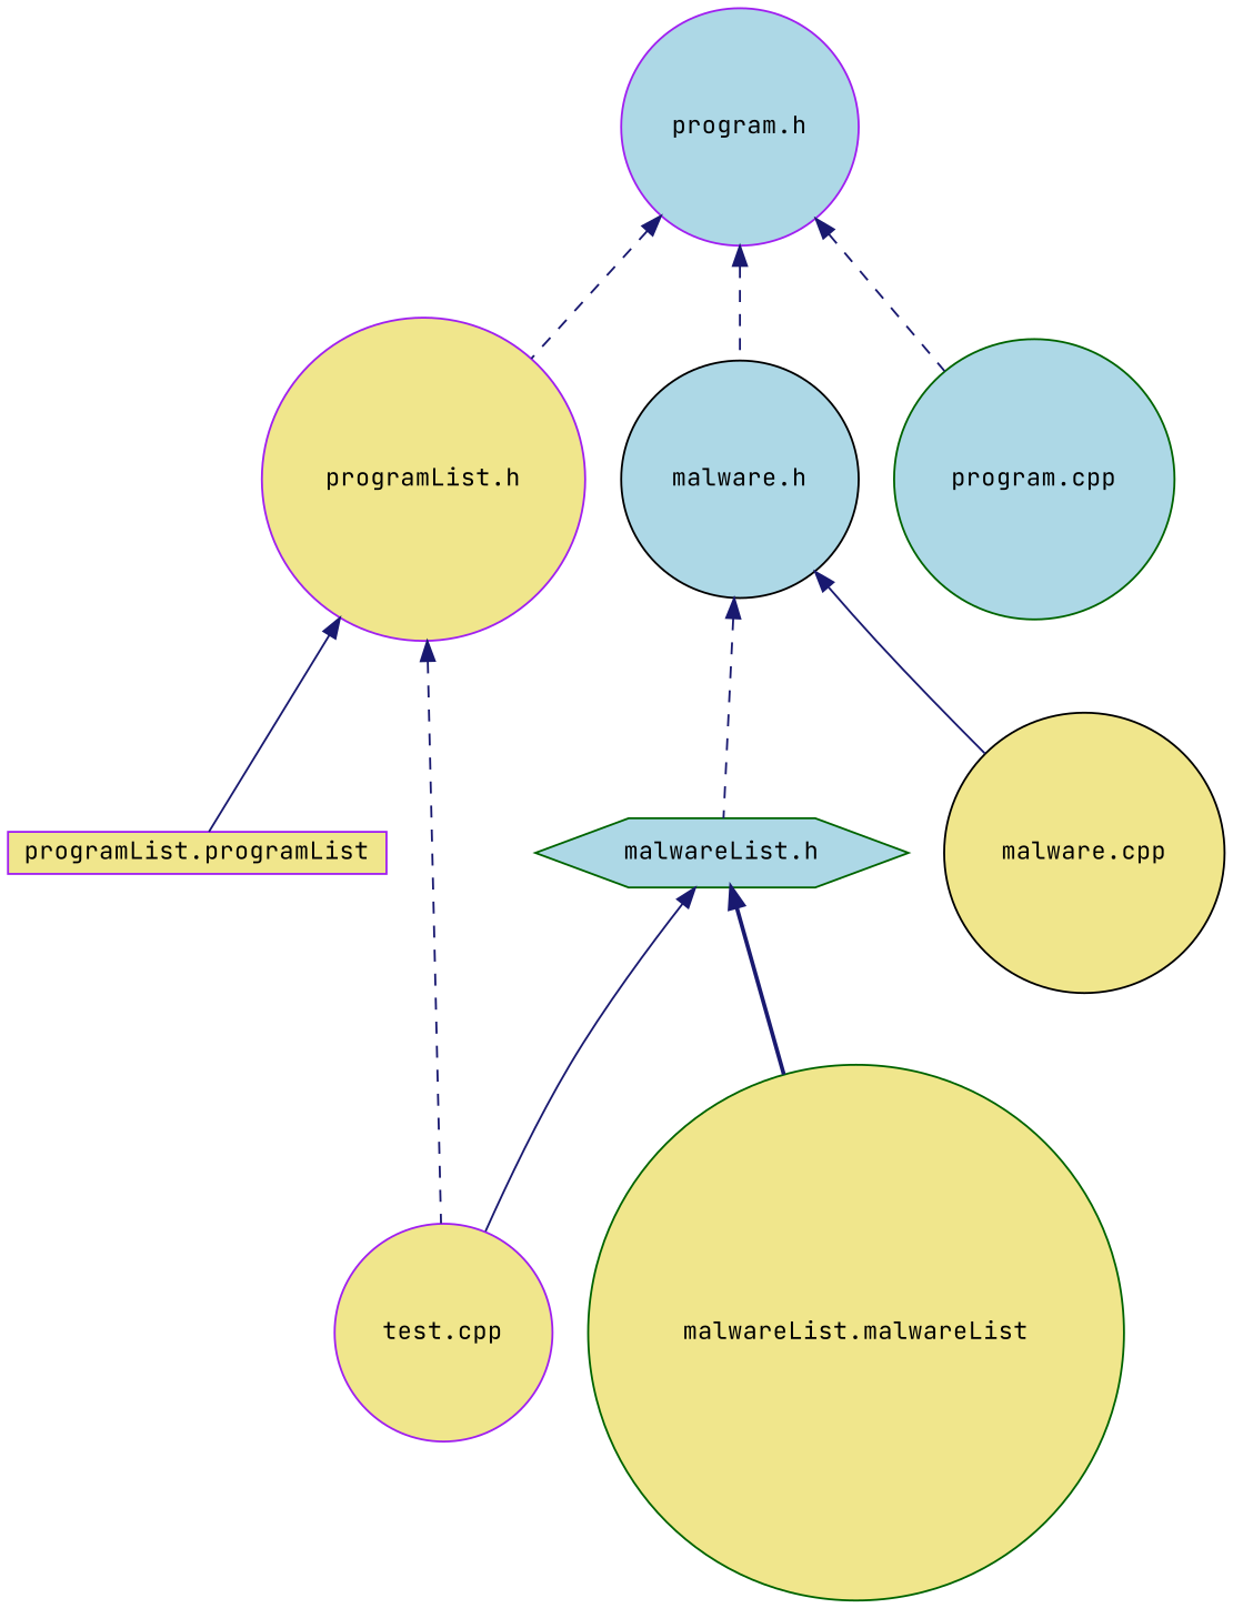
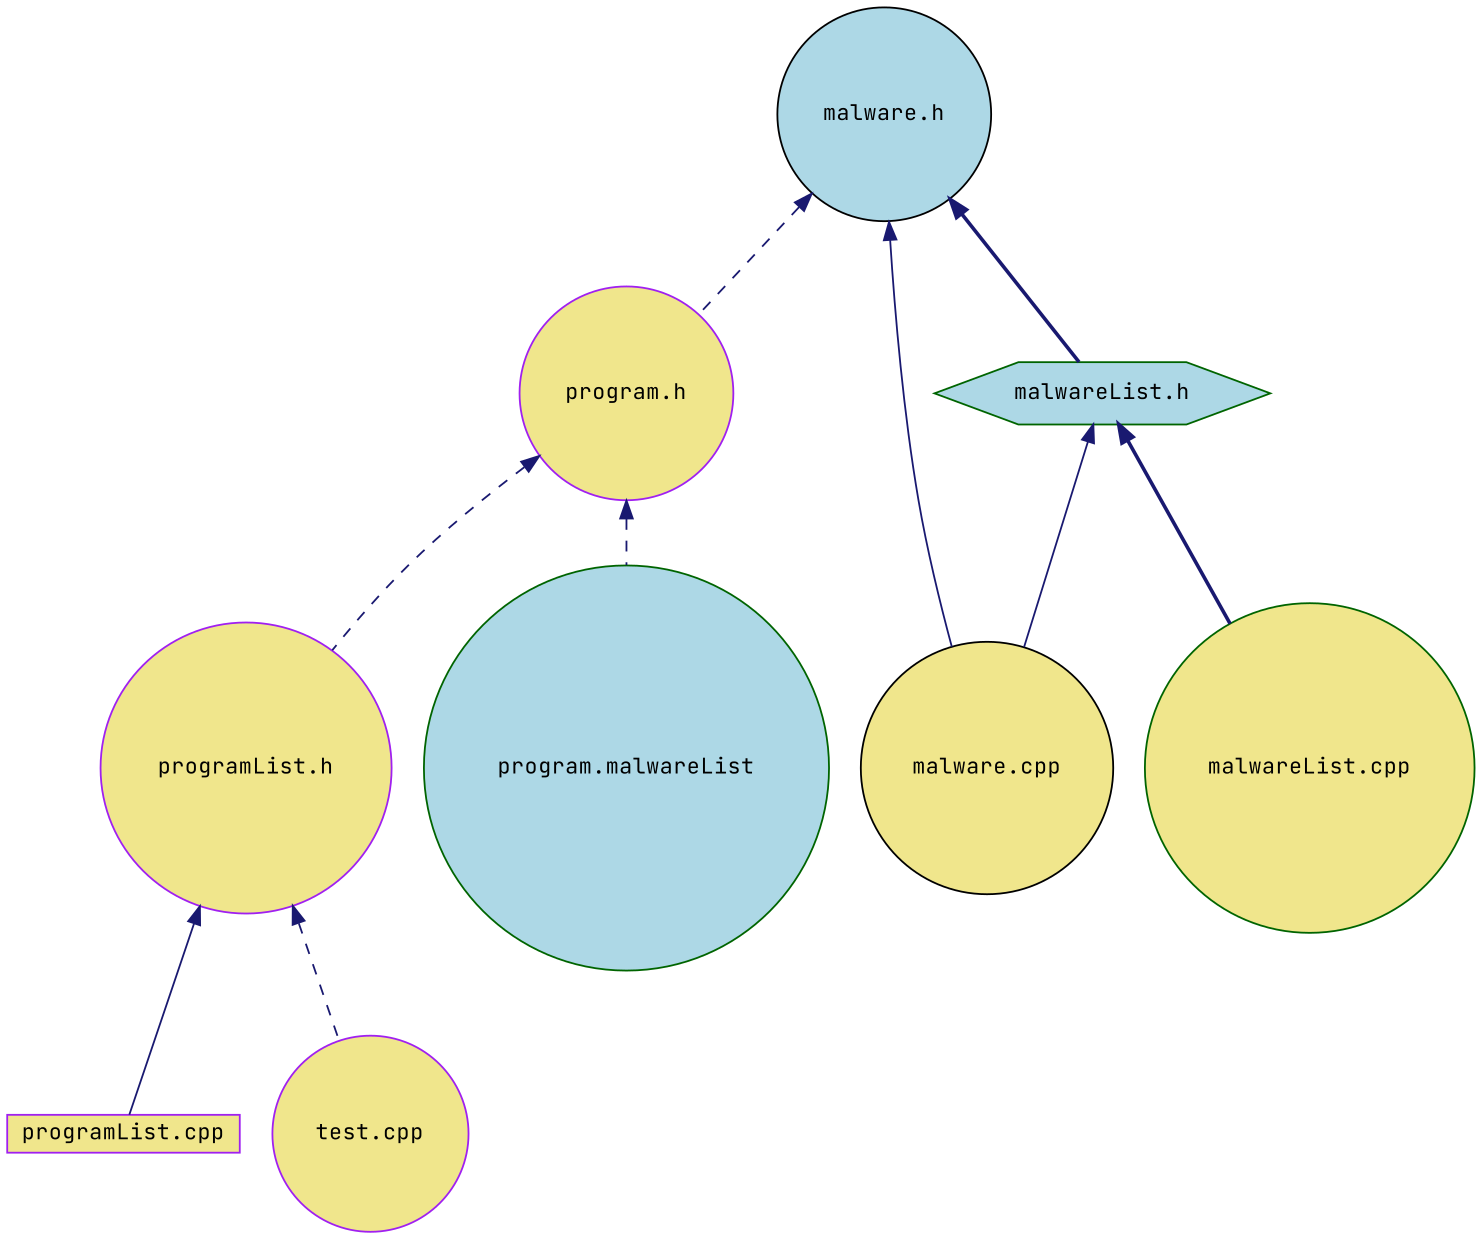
  digraph {
    fontname="JetBrains Mono"
    node [color=purple fillcolor=khaki fontname="JetBrains Mono" fontsize=12 shape=circle style=filled]
    edge [color=midnightblue dir=back fontname="JetBrains Mono" fontsize=12 labelfontname=Helvetica labelfontsize=12 style=dashed]
-   n1 [fillcolor=lightblue fontcolor=black height=0.2 label="program.h" width=0.4]
+   n1 [fontcolor=black height=0.2 label="program.h" width=0.4]
    n2 [height=0.2 label="programList.h" width=0.4]
    n3 [color=black fillcolor=lightblue height=0.2 label="malware.h" width=0.4]
-   n4 [color=darkgreen fillcolor=lightblue height=0.2 label="program.cpp" width=0.4]
-   n5 [height=0.2 label="programList.programList" shape=box width=0.4]
+   n4 [color=darkgreen fillcolor=lightblue height=0.2 label="program.malwareList" width=0.4]
+   n5 [height=0.2 label="programList.cpp" shape=box width=0.4]
    n6 [height=0.2 label="test.cpp" width=0.4]
    n7 [color=darkgreen fillcolor=lightblue height=0.2 label="malwareList.h" shape=hexagon width=0.4]
    n8 [color=black height=0.2 label="malware.cpp" width=0.4]
-   n9 [color=darkgreen height=0.2 label="malwareList.malwareList" width=0.4]
+   n9 [color=darkgreen height=0.2 label="malwareList.cpp" width=0.4]
    n1 -> n2
-   n1 -> n3
+   n3 -> n1
    n1 -> n4
    n2 -> n5 [style=solid]
    n2 -> n6
-   n3 -> n7
+   n3 -> n7 [style=bold]
    n3 -> n8 [style=solid]
-   n7 -> n6 [style=solid]
+   n7 -> n8 [style=solid]
    n7 -> n9 [style=bold]
  }
